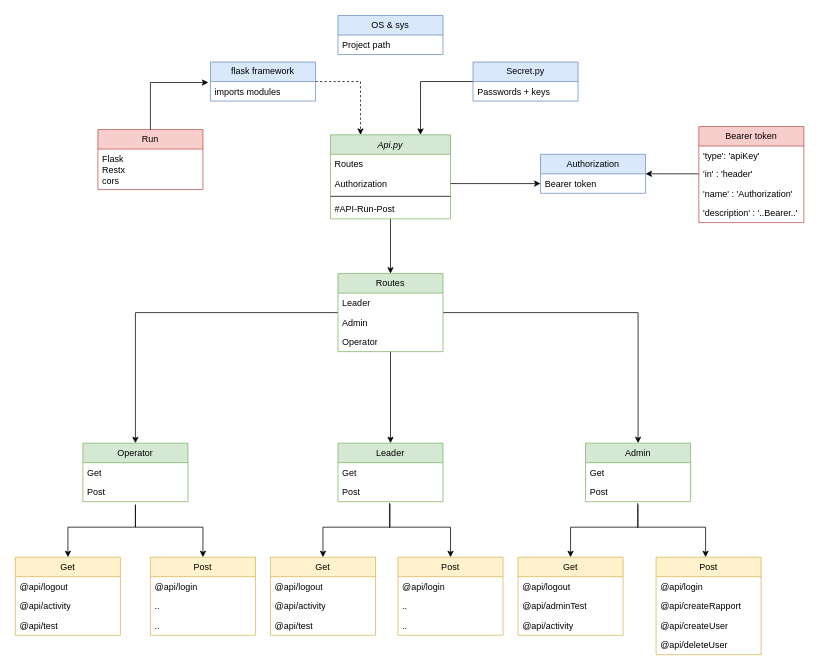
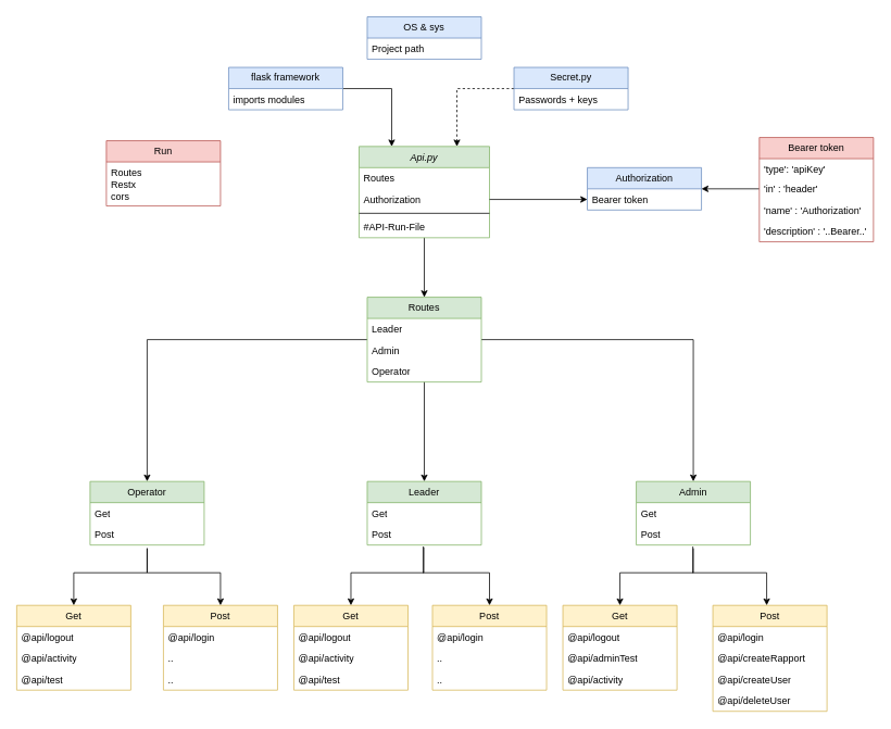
  <mxCell id="0" />
  <mxCell id="1" parent="0" />
  <mxCell id="2" style="edgeStyle=orthogonalEdgeStyle;rounded=0;orthogonalLoop=1;jettySize=auto;html=1;entryX=0.5;entryY=0;entryDx=0;entryDy=0;" parent="1" source="3" target="19" edge="1"><mxGeometry relative="1" as="geometry" /></mxCell>
  <mxCell id="3" value="Api.py&#10;" style="swimlane;fontStyle=2;align=center;verticalAlign=top;childLayout=stackLayout;horizontal=1;startSize=26;horizontalStack=0;resizeParent=1;resizeLast=0;collapsible=1;marginBottom=0;rounded=0;shadow=0;strokeWidth=1;fillColor=#d5e8d4;strokeColor=#82b366;" parent="1" vertex="1"><mxGeometry x="440" y="179" width="160" height="112" as="geometry"><mxRectangle x="230" y="140" width="160" height="26" as="alternateBounds" /></mxGeometry></mxCell>
  <mxCell id="4" value="Routes" style="text;align=left;verticalAlign=top;spacingLeft=4;spacingRight=4;overflow=hidden;rotatable=0;points=[[0,0.5],[1,0.5]];portConstraint=eastwest;" parent="3" vertex="1"><mxGeometry y="26" width="160" height="26" as="geometry" /></mxCell>
  <mxCell id="5" value="Authorization" style="text;align=left;verticalAlign=top;spacingLeft=4;spacingRight=4;overflow=hidden;rotatable=0;points=[[0,0.5],[1,0.5]];portConstraint=eastwest;rounded=0;shadow=0;html=0;" parent="3" vertex="1"><mxGeometry y="52" width="160" height="26" as="geometry" /></mxCell>
  <mxCell id="6" value="" style="line;html=1;strokeWidth=1;align=left;verticalAlign=middle;spacingTop=-1;spacingLeft=3;spacingRight=3;rotatable=0;labelPosition=right;points=[];portConstraint=eastwest;" parent="3" vertex="1"><mxGeometry y="78" width="160" height="8" as="geometry" /></mxCell>
- <mxCell id="7" value="#API-Run-Post" style="text;align=left;verticalAlign=top;spacingLeft=4;spacingRight=4;overflow=hidden;rotatable=0;points=[[0,0.5],[1,0.5]];portConstraint=eastwest;" parent="3" vertex="1"><mxGeometry y="86" width="160" height="26" as="geometry" /></mxCell>
- <mxCell id="8" style="edgeStyle=orthogonalEdgeStyle;rounded=0;orthogonalLoop=1;jettySize=auto;html=1;exitX=1;exitY=0.5;exitDx=0;exitDy=0;entryX=0.25;entryY=0;entryDx=0;entryDy=0;dashed=1;" parent="1" source="9" target="3" edge="1"><mxGeometry relative="1" as="geometry" /></mxCell>
+ <mxCell id="7" value="#API-Run-File" style="text;align=left;verticalAlign=top;spacingLeft=4;spacingRight=4;overflow=hidden;rotatable=0;points=[[0,0.5],[1,0.5]];portConstraint=eastwest;" parent="3" vertex="1"><mxGeometry y="86" width="160" height="26" as="geometry" /></mxCell>
+ <mxCell id="8" style="edgeStyle=orthogonalEdgeStyle;rounded=0;orthogonalLoop=1;jettySize=auto;html=1;exitX=1;exitY=0.5;exitDx=0;exitDy=0;entryX=0.25;entryY=0;entryDx=0;entryDy=0;" parent="1" source="9" target="3" edge="1"><mxGeometry relative="1" as="geometry" /></mxCell>
  <mxCell id="9" value="flask framework" style="swimlane;fontStyle=0;childLayout=stackLayout;horizontal=1;startSize=26;fillColor=#dae8fc;horizontalStack=0;resizeParent=1;resizeParentMax=0;resizeLast=0;collapsible=1;marginBottom=0;whiteSpace=wrap;html=1;strokeColor=#6c8ebf;" parent="1" vertex="1"><mxGeometry x="280" y="82" width="140" height="52" as="geometry" /></mxCell>
  <mxCell id="10" value="imports modules" style="text;strokeColor=none;fillColor=none;align=left;verticalAlign=top;spacingLeft=4;spacingRight=4;overflow=hidden;rotatable=0;points=[[0,0.5],[1,0.5]];portConstraint=eastwest;whiteSpace=wrap;html=1;" parent="9" vertex="1"><mxGeometry y="26" width="140" height="26" as="geometry" /></mxCell>
  <mxCell id="11" value="Run" style="swimlane;fontStyle=0;childLayout=stackLayout;horizontal=1;startSize=26;fillColor=#f8cecc;horizontalStack=0;resizeParent=1;resizeParentMax=0;resizeLast=0;collapsible=1;marginBottom=0;whiteSpace=wrap;html=1;strokeColor=#b85450;" parent="1" vertex="1"><mxGeometry x="130" y="172" width="140" height="80" as="geometry" /></mxCell>
- <mxCell id="12" value="Flask&lt;br&gt;Restx&lt;br&gt;cors&lt;br&gt;" style="text;strokeColor=none;fillColor=none;align=left;verticalAlign=top;spacingLeft=4;spacingRight=4;overflow=hidden;rotatable=0;points=[[0,0.5],[1,0.5]];portConstraint=eastwest;whiteSpace=wrap;html=1;" parent="11" vertex="1"><mxGeometry y="26" width="140" height="54" as="geometry" /></mxCell>
- <mxCell id="13" style="edgeStyle=orthogonalEdgeStyle;rounded=0;orthogonalLoop=1;jettySize=auto;html=1;exitX=0.5;exitY=0;exitDx=0;exitDy=0;entryX=-0.02;entryY=0.05;entryDx=0;entryDy=0;entryPerimeter=0;" parent="1" source="11" target="10" edge="1"><mxGeometry relative="1" as="geometry" /></mxCell>
+ <mxCell id="12" value="Routes&lt;br&gt;Restx&lt;br&gt;cors&lt;br&gt;" style="text;strokeColor=none;fillColor=none;align=left;verticalAlign=top;spacingLeft=4;spacingRight=4;overflow=hidden;rotatable=0;points=[[0,0.5],[1,0.5]];portConstraint=eastwest;whiteSpace=wrap;html=1;" parent="11" vertex="1"><mxGeometry y="26" width="140" height="54" as="geometry" /></mxCell>
  <mxCell id="14" value="OS &amp;amp; sys" style="swimlane;fontStyle=0;childLayout=stackLayout;horizontal=1;startSize=26;fillColor=#dae8fc;horizontalStack=0;resizeParent=1;resizeParentMax=0;resizeLast=0;collapsible=1;marginBottom=0;whiteSpace=wrap;html=1;strokeColor=#6c8ebf;" parent="1" vertex="1"><mxGeometry x="450" y="20" width="140" height="52" as="geometry" /></mxCell>
  <mxCell id="15" value="Project path" style="text;strokeColor=none;fillColor=none;align=left;verticalAlign=top;spacingLeft=4;spacingRight=4;overflow=hidden;rotatable=0;points=[[0,0.5],[1,0.5]];portConstraint=eastwest;whiteSpace=wrap;html=1;" parent="14" vertex="1"><mxGeometry y="26" width="140" height="26" as="geometry" /></mxCell>
  <mxCell id="16" style="edgeStyle=orthogonalEdgeStyle;rounded=0;orthogonalLoop=1;jettySize=auto;html=1;entryX=0.5;entryY=0;entryDx=0;entryDy=0;" parent="1" source="19" target="34" edge="1"><mxGeometry relative="1" as="geometry" /></mxCell>
  <mxCell id="17" style="edgeStyle=orthogonalEdgeStyle;rounded=0;orthogonalLoop=1;jettySize=auto;html=1;entryX=0.5;entryY=0;entryDx=0;entryDy=0;" parent="1" source="19" target="37" edge="1"><mxGeometry relative="1" as="geometry" /></mxCell>
  <mxCell id="18" style="edgeStyle=orthogonalEdgeStyle;rounded=0;orthogonalLoop=1;jettySize=auto;html=1;entryX=0.5;entryY=0;entryDx=0;entryDy=0;" parent="1" source="19" target="40" edge="1"><mxGeometry relative="1" as="geometry" /></mxCell>
  <mxCell id="19" value="Routes" style="swimlane;fontStyle=0;childLayout=stackLayout;horizontal=1;startSize=26;fillColor=#d5e8d4;horizontalStack=0;resizeParent=1;resizeParentMax=0;resizeLast=0;collapsible=1;marginBottom=0;whiteSpace=wrap;html=1;strokeColor=#82b366;gradientColor=none;" parent="1" vertex="1"><mxGeometry x="450" y="364" width="140" height="104" as="geometry" /></mxCell>
  <mxCell id="20" value="Leader" style="text;strokeColor=none;fillColor=none;align=left;verticalAlign=top;spacingLeft=4;spacingRight=4;overflow=hidden;rotatable=0;points=[[0,0.5],[1,0.5]];portConstraint=eastwest;whiteSpace=wrap;html=1;" parent="19" vertex="1"><mxGeometry y="26" width="140" height="26" as="geometry" /></mxCell>
  <mxCell id="21" value="Admin" style="text;strokeColor=none;fillColor=none;align=left;verticalAlign=top;spacingLeft=4;spacingRight=4;overflow=hidden;rotatable=0;points=[[0,0.5],[1,0.5]];portConstraint=eastwest;whiteSpace=wrap;html=1;" parent="19" vertex="1"><mxGeometry y="52" width="140" height="26" as="geometry" /></mxCell>
  <mxCell id="22" value="Operator" style="text;strokeColor=none;fillColor=none;align=left;verticalAlign=top;spacingLeft=4;spacingRight=4;overflow=hidden;rotatable=0;points=[[0,0.5],[1,0.5]];portConstraint=eastwest;whiteSpace=wrap;html=1;" parent="19" vertex="1"><mxGeometry y="78" width="140" height="26" as="geometry" /></mxCell>
- <mxCell id="23" style="edgeStyle=orthogonalEdgeStyle;rounded=0;orthogonalLoop=1;jettySize=auto;html=1;entryX=0.75;entryY=0;entryDx=0;entryDy=0;" parent="1" source="24" target="3" edge="1"><mxGeometry relative="1" as="geometry" /></mxCell>
+ <mxCell id="23" style="edgeStyle=orthogonalEdgeStyle;rounded=0;orthogonalLoop=1;jettySize=auto;html=1;entryX=0.75;entryY=0;entryDx=0;entryDy=0;dashed=1;" parent="1" source="24" target="3" edge="1"><mxGeometry relative="1" as="geometry" /></mxCell>
  <mxCell id="24" value="Secret.py" style="swimlane;fontStyle=0;childLayout=stackLayout;horizontal=1;startSize=26;fillColor=#dae8fc;horizontalStack=0;resizeParent=1;resizeParentMax=0;resizeLast=0;collapsible=1;marginBottom=0;whiteSpace=wrap;html=1;strokeColor=#6c8ebf;" parent="1" vertex="1"><mxGeometry x="630" y="82" width="140" height="52" as="geometry" /></mxCell>
  <mxCell id="25" value="Passwords + keys" style="text;strokeColor=none;fillColor=none;align=left;verticalAlign=top;spacingLeft=4;spacingRight=4;overflow=hidden;rotatable=0;points=[[0,0.5],[1,0.5]];portConstraint=eastwest;whiteSpace=wrap;html=1;" parent="24" vertex="1"><mxGeometry y="26" width="140" height="26" as="geometry" /></mxCell>
  <mxCell id="26" style="edgeStyle=orthogonalEdgeStyle;rounded=0;orthogonalLoop=1;jettySize=auto;html=1;entryX=0;entryY=0.5;entryDx=0;entryDy=0;startArrow=classic;startFill=1;endArrow=none;endFill=0;" parent="1" source="27" target="31" edge="1"><mxGeometry relative="1" as="geometry" /></mxCell>
  <mxCell id="27" value="Authorization" style="swimlane;fontStyle=0;childLayout=stackLayout;horizontal=1;startSize=26;fillColor=#dae8fc;horizontalStack=0;resizeParent=1;resizeParentMax=0;resizeLast=0;collapsible=1;marginBottom=0;whiteSpace=wrap;html=1;strokeColor=#6c8ebf;" parent="1" vertex="1"><mxGeometry x="720" y="205" width="140" height="52" as="geometry" /></mxCell>
  <mxCell id="28" value="Bearer token" style="text;strokeColor=none;fillColor=none;align=left;verticalAlign=top;spacingLeft=4;spacingRight=4;overflow=hidden;rotatable=0;points=[[0,0.5],[1,0.5]];portConstraint=eastwest;whiteSpace=wrap;html=1;" parent="27" vertex="1"><mxGeometry y="26" width="140" height="26" as="geometry" /></mxCell>
  <mxCell id="29" value="Bearer token" style="swimlane;fontStyle=0;childLayout=stackLayout;horizontal=1;startSize=26;fillColor=#f8cecc;horizontalStack=0;resizeParent=1;resizeParentMax=0;resizeLast=0;collapsible=1;marginBottom=0;whiteSpace=wrap;html=1;strokeColor=#b85450;" parent="1" vertex="1"><mxGeometry x="931" y="168" width="140" height="128" as="geometry" /></mxCell>
  <mxCell id="30" value="'type': 'apiKey'" style="text;strokeColor=none;fillColor=none;align=left;verticalAlign=top;spacingLeft=4;spacingRight=4;overflow=hidden;rotatable=0;points=[[0,0.5],[1,0.5]];portConstraint=eastwest;whiteSpace=wrap;html=1;" parent="29" vertex="1"><mxGeometry y="26" width="140" height="24" as="geometry" /></mxCell>
  <mxCell id="31" value="'in' : 'header'" style="text;strokeColor=none;fillColor=none;align=left;verticalAlign=top;spacingLeft=4;spacingRight=4;overflow=hidden;rotatable=0;points=[[0,0.5],[1,0.5]];portConstraint=eastwest;whiteSpace=wrap;html=1;" parent="29" vertex="1"><mxGeometry y="50" width="140" height="26" as="geometry" /></mxCell>
  <mxCell id="32" value="'name' : 'Authorization'" style="text;strokeColor=none;fillColor=none;align=left;verticalAlign=top;spacingLeft=4;spacingRight=4;overflow=hidden;rotatable=0;points=[[0,0.5],[1,0.5]];portConstraint=eastwest;whiteSpace=wrap;html=1;" parent="29" vertex="1"><mxGeometry y="76" width="140" height="26" as="geometry" /></mxCell>
  <mxCell id="33" value="'description' : '..Bearer..'" style="text;strokeColor=none;fillColor=none;align=left;verticalAlign=top;spacingLeft=4;spacingRight=4;overflow=hidden;rotatable=0;points=[[0,0.5],[1,0.5]];portConstraint=eastwest;whiteSpace=wrap;html=1;" parent="29" vertex="1"><mxGeometry y="102" width="140" height="26" as="geometry" /></mxCell>
  <mxCell id="34" value="Operator" style="swimlane;fontStyle=0;childLayout=stackLayout;horizontal=1;startSize=26;fillColor=#d5e8d4;horizontalStack=0;resizeParent=1;resizeParentMax=0;resizeLast=0;collapsible=1;marginBottom=0;whiteSpace=wrap;html=1;strokeColor=#82b366;" parent="1" vertex="1"><mxGeometry x="110" y="590" width="140" height="78" as="geometry" /></mxCell>
  <mxCell id="35" value="Get" style="text;strokeColor=none;fillColor=none;align=left;verticalAlign=top;spacingLeft=4;spacingRight=4;overflow=hidden;rotatable=0;points=[[0,0.5],[1,0.5]];portConstraint=eastwest;whiteSpace=wrap;html=1;" parent="34" vertex="1"><mxGeometry y="26" width="140" height="26" as="geometry" /></mxCell>
  <mxCell id="36" value="Post" style="text;strokeColor=none;fillColor=none;align=left;verticalAlign=top;spacingLeft=4;spacingRight=4;overflow=hidden;rotatable=0;points=[[0,0.5],[1,0.5]];portConstraint=eastwest;whiteSpace=wrap;html=1;" parent="34" vertex="1"><mxGeometry y="52" width="140" height="26" as="geometry" /></mxCell>
  <mxCell id="37" value="Leader" style="swimlane;fontStyle=0;childLayout=stackLayout;horizontal=1;startSize=26;fillColor=#d5e8d4;horizontalStack=0;resizeParent=1;resizeParentMax=0;resizeLast=0;collapsible=1;marginBottom=0;whiteSpace=wrap;html=1;strokeColor=#82b366;" parent="1" vertex="1"><mxGeometry x="450" y="590" width="140" height="78" as="geometry" /></mxCell>
  <mxCell id="38" value="Get" style="text;strokeColor=none;fillColor=none;align=left;verticalAlign=top;spacingLeft=4;spacingRight=4;overflow=hidden;rotatable=0;points=[[0,0.5],[1,0.5]];portConstraint=eastwest;whiteSpace=wrap;html=1;" parent="37" vertex="1"><mxGeometry y="26" width="140" height="26" as="geometry" /></mxCell>
  <mxCell id="39" value="Post" style="text;strokeColor=none;fillColor=none;align=left;verticalAlign=top;spacingLeft=4;spacingRight=4;overflow=hidden;rotatable=0;points=[[0,0.5],[1,0.5]];portConstraint=eastwest;whiteSpace=wrap;html=1;" parent="37" vertex="1"><mxGeometry y="52" width="140" height="26" as="geometry" /></mxCell>
  <mxCell id="40" value="Admin" style="swimlane;fontStyle=0;childLayout=stackLayout;horizontal=1;startSize=26;fillColor=#d5e8d4;horizontalStack=0;resizeParent=1;resizeParentMax=0;resizeLast=0;collapsible=1;marginBottom=0;whiteSpace=wrap;html=1;strokeColor=#82b366;" parent="1" vertex="1"><mxGeometry x="780" y="590" width="140" height="78" as="geometry" /></mxCell>
  <mxCell id="41" value="Get" style="text;strokeColor=none;fillColor=none;align=left;verticalAlign=top;spacingLeft=4;spacingRight=4;overflow=hidden;rotatable=0;points=[[0,0.5],[1,0.5]];portConstraint=eastwest;whiteSpace=wrap;html=1;" parent="40" vertex="1"><mxGeometry y="26" width="140" height="26" as="geometry" /></mxCell>
  <mxCell id="42" value="Post" style="text;strokeColor=none;fillColor=none;align=left;verticalAlign=top;spacingLeft=4;spacingRight=4;overflow=hidden;rotatable=0;points=[[0,0.5],[1,0.5]];portConstraint=eastwest;whiteSpace=wrap;html=1;" parent="40" vertex="1"><mxGeometry y="52" width="140" height="26" as="geometry" /></mxCell>
  <mxCell id="43" value="Get" style="swimlane;fontStyle=0;childLayout=stackLayout;horizontal=1;startSize=26;fillColor=#fff2cc;horizontalStack=0;resizeParent=1;resizeParentMax=0;resizeLast=0;collapsible=1;marginBottom=0;whiteSpace=wrap;html=1;strokeColor=#d6b656;" parent="1" vertex="1"><mxGeometry x="20" y="742" width="140" height="104" as="geometry" /></mxCell>
  <mxCell id="44" value="@api/logout" style="text;strokeColor=none;fillColor=none;align=left;verticalAlign=top;spacingLeft=4;spacingRight=4;overflow=hidden;rotatable=0;points=[[0,0.5],[1,0.5]];portConstraint=eastwest;whiteSpace=wrap;html=1;" parent="43" vertex="1"><mxGeometry y="26" width="140" height="26" as="geometry" /></mxCell>
  <mxCell id="45" value="@api/activity" style="text;strokeColor=none;fillColor=none;align=left;verticalAlign=top;spacingLeft=4;spacingRight=4;overflow=hidden;rotatable=0;points=[[0,0.5],[1,0.5]];portConstraint=eastwest;whiteSpace=wrap;html=1;" parent="43" vertex="1"><mxGeometry y="52" width="140" height="26" as="geometry" /></mxCell>
  <mxCell id="46" value="@api/test" style="text;strokeColor=none;fillColor=none;align=left;verticalAlign=top;spacingLeft=4;spacingRight=4;overflow=hidden;rotatable=0;points=[[0,0.5],[1,0.5]];portConstraint=eastwest;whiteSpace=wrap;html=1;" parent="43" vertex="1"><mxGeometry y="78" width="140" height="26" as="geometry" /></mxCell>
  <mxCell id="47" value="Post" style="swimlane;fontStyle=0;childLayout=stackLayout;horizontal=1;startSize=26;fillColor=#fff2cc;horizontalStack=0;resizeParent=1;resizeParentMax=0;resizeLast=0;collapsible=1;marginBottom=0;whiteSpace=wrap;html=1;strokeColor=#d6b656;" parent="1" vertex="1"><mxGeometry x="200" y="742" width="140" height="104" as="geometry" /></mxCell>
  <mxCell id="48" value="@api/login" style="text;strokeColor=none;fillColor=none;align=left;verticalAlign=top;spacingLeft=4;spacingRight=4;overflow=hidden;rotatable=0;points=[[0,0.5],[1,0.5]];portConstraint=eastwest;whiteSpace=wrap;html=1;" parent="47" vertex="1"><mxGeometry y="26" width="140" height="26" as="geometry" /></mxCell>
  <mxCell id="49" value=".." style="text;strokeColor=none;fillColor=none;align=left;verticalAlign=top;spacingLeft=4;spacingRight=4;overflow=hidden;rotatable=0;points=[[0,0.5],[1,0.5]];portConstraint=eastwest;whiteSpace=wrap;html=1;" parent="47" vertex="1"><mxGeometry y="52" width="140" height="26" as="geometry" /></mxCell>
  <mxCell id="50" value=".." style="text;strokeColor=none;fillColor=none;align=left;verticalAlign=top;spacingLeft=4;spacingRight=4;overflow=hidden;rotatable=0;points=[[0,0.5],[1,0.5]];portConstraint=eastwest;whiteSpace=wrap;html=1;" parent="47" vertex="1"><mxGeometry y="78" width="140" height="26" as="geometry" /></mxCell>
  <mxCell id="51" value="Get" style="swimlane;fontStyle=0;childLayout=stackLayout;horizontal=1;startSize=26;fillColor=#fff2cc;horizontalStack=0;resizeParent=1;resizeParentMax=0;resizeLast=0;collapsible=1;marginBottom=0;whiteSpace=wrap;html=1;strokeColor=#d6b656;" parent="1" vertex="1"><mxGeometry x="360" y="742" width="140" height="104" as="geometry" /></mxCell>
  <mxCell id="52" value="@api/logout" style="text;strokeColor=none;fillColor=none;align=left;verticalAlign=top;spacingLeft=4;spacingRight=4;overflow=hidden;rotatable=0;points=[[0,0.5],[1,0.5]];portConstraint=eastwest;whiteSpace=wrap;html=1;" parent="51" vertex="1"><mxGeometry y="26" width="140" height="26" as="geometry" /></mxCell>
  <mxCell id="53" value="@api/activity" style="text;strokeColor=none;fillColor=none;align=left;verticalAlign=top;spacingLeft=4;spacingRight=4;overflow=hidden;rotatable=0;points=[[0,0.5],[1,0.5]];portConstraint=eastwest;whiteSpace=wrap;html=1;" parent="51" vertex="1"><mxGeometry y="52" width="140" height="26" as="geometry" /></mxCell>
  <mxCell id="54" value="@api/test" style="text;strokeColor=none;fillColor=none;align=left;verticalAlign=top;spacingLeft=4;spacingRight=4;overflow=hidden;rotatable=0;points=[[0,0.5],[1,0.5]];portConstraint=eastwest;whiteSpace=wrap;html=1;" parent="51" vertex="1"><mxGeometry y="78" width="140" height="26" as="geometry" /></mxCell>
  <mxCell id="55" value="Post" style="swimlane;fontStyle=0;childLayout=stackLayout;horizontal=1;startSize=26;fillColor=#fff2cc;horizontalStack=0;resizeParent=1;resizeParentMax=0;resizeLast=0;collapsible=1;marginBottom=0;whiteSpace=wrap;html=1;strokeColor=#d6b656;" parent="1" vertex="1"><mxGeometry x="530" y="742" width="140" height="104" as="geometry" /></mxCell>
  <mxCell id="56" value="@api/login" style="text;strokeColor=none;fillColor=none;align=left;verticalAlign=top;spacingLeft=4;spacingRight=4;overflow=hidden;rotatable=0;points=[[0,0.5],[1,0.5]];portConstraint=eastwest;whiteSpace=wrap;html=1;" parent="55" vertex="1"><mxGeometry y="26" width="140" height="26" as="geometry" /></mxCell>
  <mxCell id="57" value=".." style="text;strokeColor=none;fillColor=none;align=left;verticalAlign=top;spacingLeft=4;spacingRight=4;overflow=hidden;rotatable=0;points=[[0,0.5],[1,0.5]];portConstraint=eastwest;whiteSpace=wrap;html=1;" parent="55" vertex="1"><mxGeometry y="52" width="140" height="26" as="geometry" /></mxCell>
  <mxCell id="58" value=".." style="text;strokeColor=none;fillColor=none;align=left;verticalAlign=top;spacingLeft=4;spacingRight=4;overflow=hidden;rotatable=0;points=[[0,0.5],[1,0.5]];portConstraint=eastwest;whiteSpace=wrap;html=1;" parent="55" vertex="1"><mxGeometry y="78" width="140" height="26" as="geometry" /></mxCell>
  <mxCell id="59" value="Get" style="swimlane;fontStyle=0;childLayout=stackLayout;horizontal=1;startSize=26;fillColor=#fff2cc;horizontalStack=0;resizeParent=1;resizeParentMax=0;resizeLast=0;collapsible=1;marginBottom=0;whiteSpace=wrap;html=1;strokeColor=#d6b656;" parent="1" vertex="1"><mxGeometry x="690" y="742" width="140" height="104" as="geometry" /></mxCell>
  <mxCell id="60" value="@api/logout" style="text;strokeColor=none;fillColor=none;align=left;verticalAlign=top;spacingLeft=4;spacingRight=4;overflow=hidden;rotatable=0;points=[[0,0.5],[1,0.5]];portConstraint=eastwest;whiteSpace=wrap;html=1;" parent="59" vertex="1"><mxGeometry y="26" width="140" height="26" as="geometry" /></mxCell>
  <mxCell id="61" value="@api/adminTest" style="text;strokeColor=none;fillColor=none;align=left;verticalAlign=top;spacingLeft=4;spacingRight=4;overflow=hidden;rotatable=0;points=[[0,0.5],[1,0.5]];portConstraint=eastwest;whiteSpace=wrap;html=1;" parent="59" vertex="1"><mxGeometry y="52" width="140" height="26" as="geometry" /></mxCell>
  <mxCell id="62" value="@api/activity" style="text;strokeColor=none;fillColor=none;align=left;verticalAlign=top;spacingLeft=4;spacingRight=4;overflow=hidden;rotatable=0;points=[[0,0.5],[1,0.5]];portConstraint=eastwest;whiteSpace=wrap;html=1;" parent="59" vertex="1"><mxGeometry y="78" width="140" height="26" as="geometry" /></mxCell>
  <mxCell id="63" value="Post" style="swimlane;fontStyle=0;childLayout=stackLayout;horizontal=1;startSize=26;fillColor=#fff2cc;horizontalStack=0;resizeParent=1;resizeParentMax=0;resizeLast=0;collapsible=1;marginBottom=0;whiteSpace=wrap;html=1;strokeColor=#d6b656;" parent="1" vertex="1"><mxGeometry x="874" y="742" width="140" height="130" as="geometry" /></mxCell>
  <mxCell id="64" value="@api/login" style="text;strokeColor=none;fillColor=none;align=left;verticalAlign=top;spacingLeft=4;spacingRight=4;overflow=hidden;rotatable=0;points=[[0,0.5],[1,0.5]];portConstraint=eastwest;whiteSpace=wrap;html=1;" parent="63" vertex="1"><mxGeometry y="26" width="140" height="26" as="geometry" /></mxCell>
  <mxCell id="65" value="@api/createRapport" style="text;strokeColor=none;fillColor=none;align=left;verticalAlign=top;spacingLeft=4;spacingRight=4;overflow=hidden;rotatable=0;points=[[0,0.5],[1,0.5]];portConstraint=eastwest;whiteSpace=wrap;html=1;" parent="63" vertex="1"><mxGeometry y="52" width="140" height="26" as="geometry" /></mxCell>
  <mxCell id="66" value="@api/createUser" style="text;strokeColor=none;fillColor=none;align=left;verticalAlign=top;spacingLeft=4;spacingRight=4;overflow=hidden;rotatable=0;points=[[0,0.5],[1,0.5]];portConstraint=eastwest;whiteSpace=wrap;html=1;" parent="63" vertex="1"><mxGeometry y="78" width="140" height="26" as="geometry" /></mxCell>
  <mxCell id="67" value="@api/deleteUser" style="text;strokeColor=none;fillColor=none;align=left;verticalAlign=top;spacingLeft=4;spacingRight=4;overflow=hidden;rotatable=0;points=[[0,0.5],[1,0.5]];portConstraint=eastwest;whiteSpace=wrap;html=1;" parent="63" vertex="1"><mxGeometry y="104" width="140" height="26" as="geometry" /></mxCell>
  <mxCell id="68" style="edgeStyle=orthogonalEdgeStyle;rounded=0;orthogonalLoop=1;jettySize=auto;html=1;exitX=0.5;exitY=0;exitDx=0;exitDy=0;entryX=0.5;entryY=1.154;entryDx=0;entryDy=0;entryPerimeter=0;startArrow=classic;startFill=1;endArrow=none;endFill=0;" parent="1" source="43" target="36" edge="1"><mxGeometry relative="1" as="geometry"><Array as="points"><mxPoint x="90" y="702" /><mxPoint x="180" y="702" /></Array></mxGeometry></mxCell>
  <mxCell id="69" style="edgeStyle=orthogonalEdgeStyle;rounded=0;orthogonalLoop=1;jettySize=auto;html=1;exitX=0.5;exitY=0;exitDx=0;exitDy=0;entryX=0.5;entryY=1.154;entryDx=0;entryDy=0;entryPerimeter=0;startArrow=classic;startFill=1;endArrow=none;endFill=0;" parent="1" source="47" target="36" edge="1"><mxGeometry relative="1" as="geometry"><Array as="points"><mxPoint x="270" y="702" /><mxPoint x="180" y="702" /></Array></mxGeometry></mxCell>
  <mxCell id="70" style="edgeStyle=orthogonalEdgeStyle;rounded=0;orthogonalLoop=1;jettySize=auto;html=1;exitX=0.5;exitY=0;exitDx=0;exitDy=0;entryX=0.496;entryY=1.103;entryDx=0;entryDy=0;entryPerimeter=0;startArrow=classic;startFill=1;endArrow=none;endFill=0;" parent="1" source="51" target="39" edge="1"><mxGeometry relative="1" as="geometry"><Array as="points"><mxPoint x="430" y="702" /><mxPoint x="519" y="702" /></Array></mxGeometry></mxCell>
  <mxCell id="71" style="edgeStyle=orthogonalEdgeStyle;rounded=0;orthogonalLoop=1;jettySize=auto;html=1;exitX=0.5;exitY=0;exitDx=0;exitDy=0;entryX=0.49;entryY=1.071;entryDx=0;entryDy=0;entryPerimeter=0;startArrow=classic;startFill=1;endArrow=none;endFill=0;" parent="1" source="55" target="39" edge="1"><mxGeometry relative="1" as="geometry"><Array as="points"><mxPoint x="600" y="702" /><mxPoint x="519" y="702" /></Array></mxGeometry></mxCell>
  <mxCell id="72" style="edgeStyle=orthogonalEdgeStyle;rounded=0;orthogonalLoop=1;jettySize=auto;html=1;exitX=0.5;exitY=0;exitDx=0;exitDy=0;entryX=0.5;entryY=1.154;entryDx=0;entryDy=0;entryPerimeter=0;startArrow=classic;startFill=1;endArrow=none;endFill=0;" parent="1" source="59" target="42" edge="1"><mxGeometry relative="1" as="geometry"><Array as="points"><mxPoint x="760" y="702" /><mxPoint x="850" y="702" /></Array></mxGeometry></mxCell>
  <mxCell id="73" style="edgeStyle=orthogonalEdgeStyle;rounded=0;orthogonalLoop=1;jettySize=auto;html=1;entryX=0.496;entryY=1.071;entryDx=0;entryDy=0;entryPerimeter=0;startArrow=classic;startFill=1;endArrow=none;endFill=0;" parent="1" target="42" edge="1"><mxGeometry relative="1" as="geometry"><mxPoint x="940" y="742" as="sourcePoint" /><Array as="points"><mxPoint x="940" y="702" /><mxPoint x="849" y="702" /></Array></mxGeometry></mxCell>
  <mxCell id="74" style="edgeStyle=orthogonalEdgeStyle;rounded=0;orthogonalLoop=1;jettySize=auto;html=1;entryX=1;entryY=0.5;entryDx=0;entryDy=0;startArrow=classic;startFill=1;endArrow=none;endFill=0;" parent="1" source="28" target="5" edge="1"><mxGeometry relative="1" as="geometry" /></mxCell>
